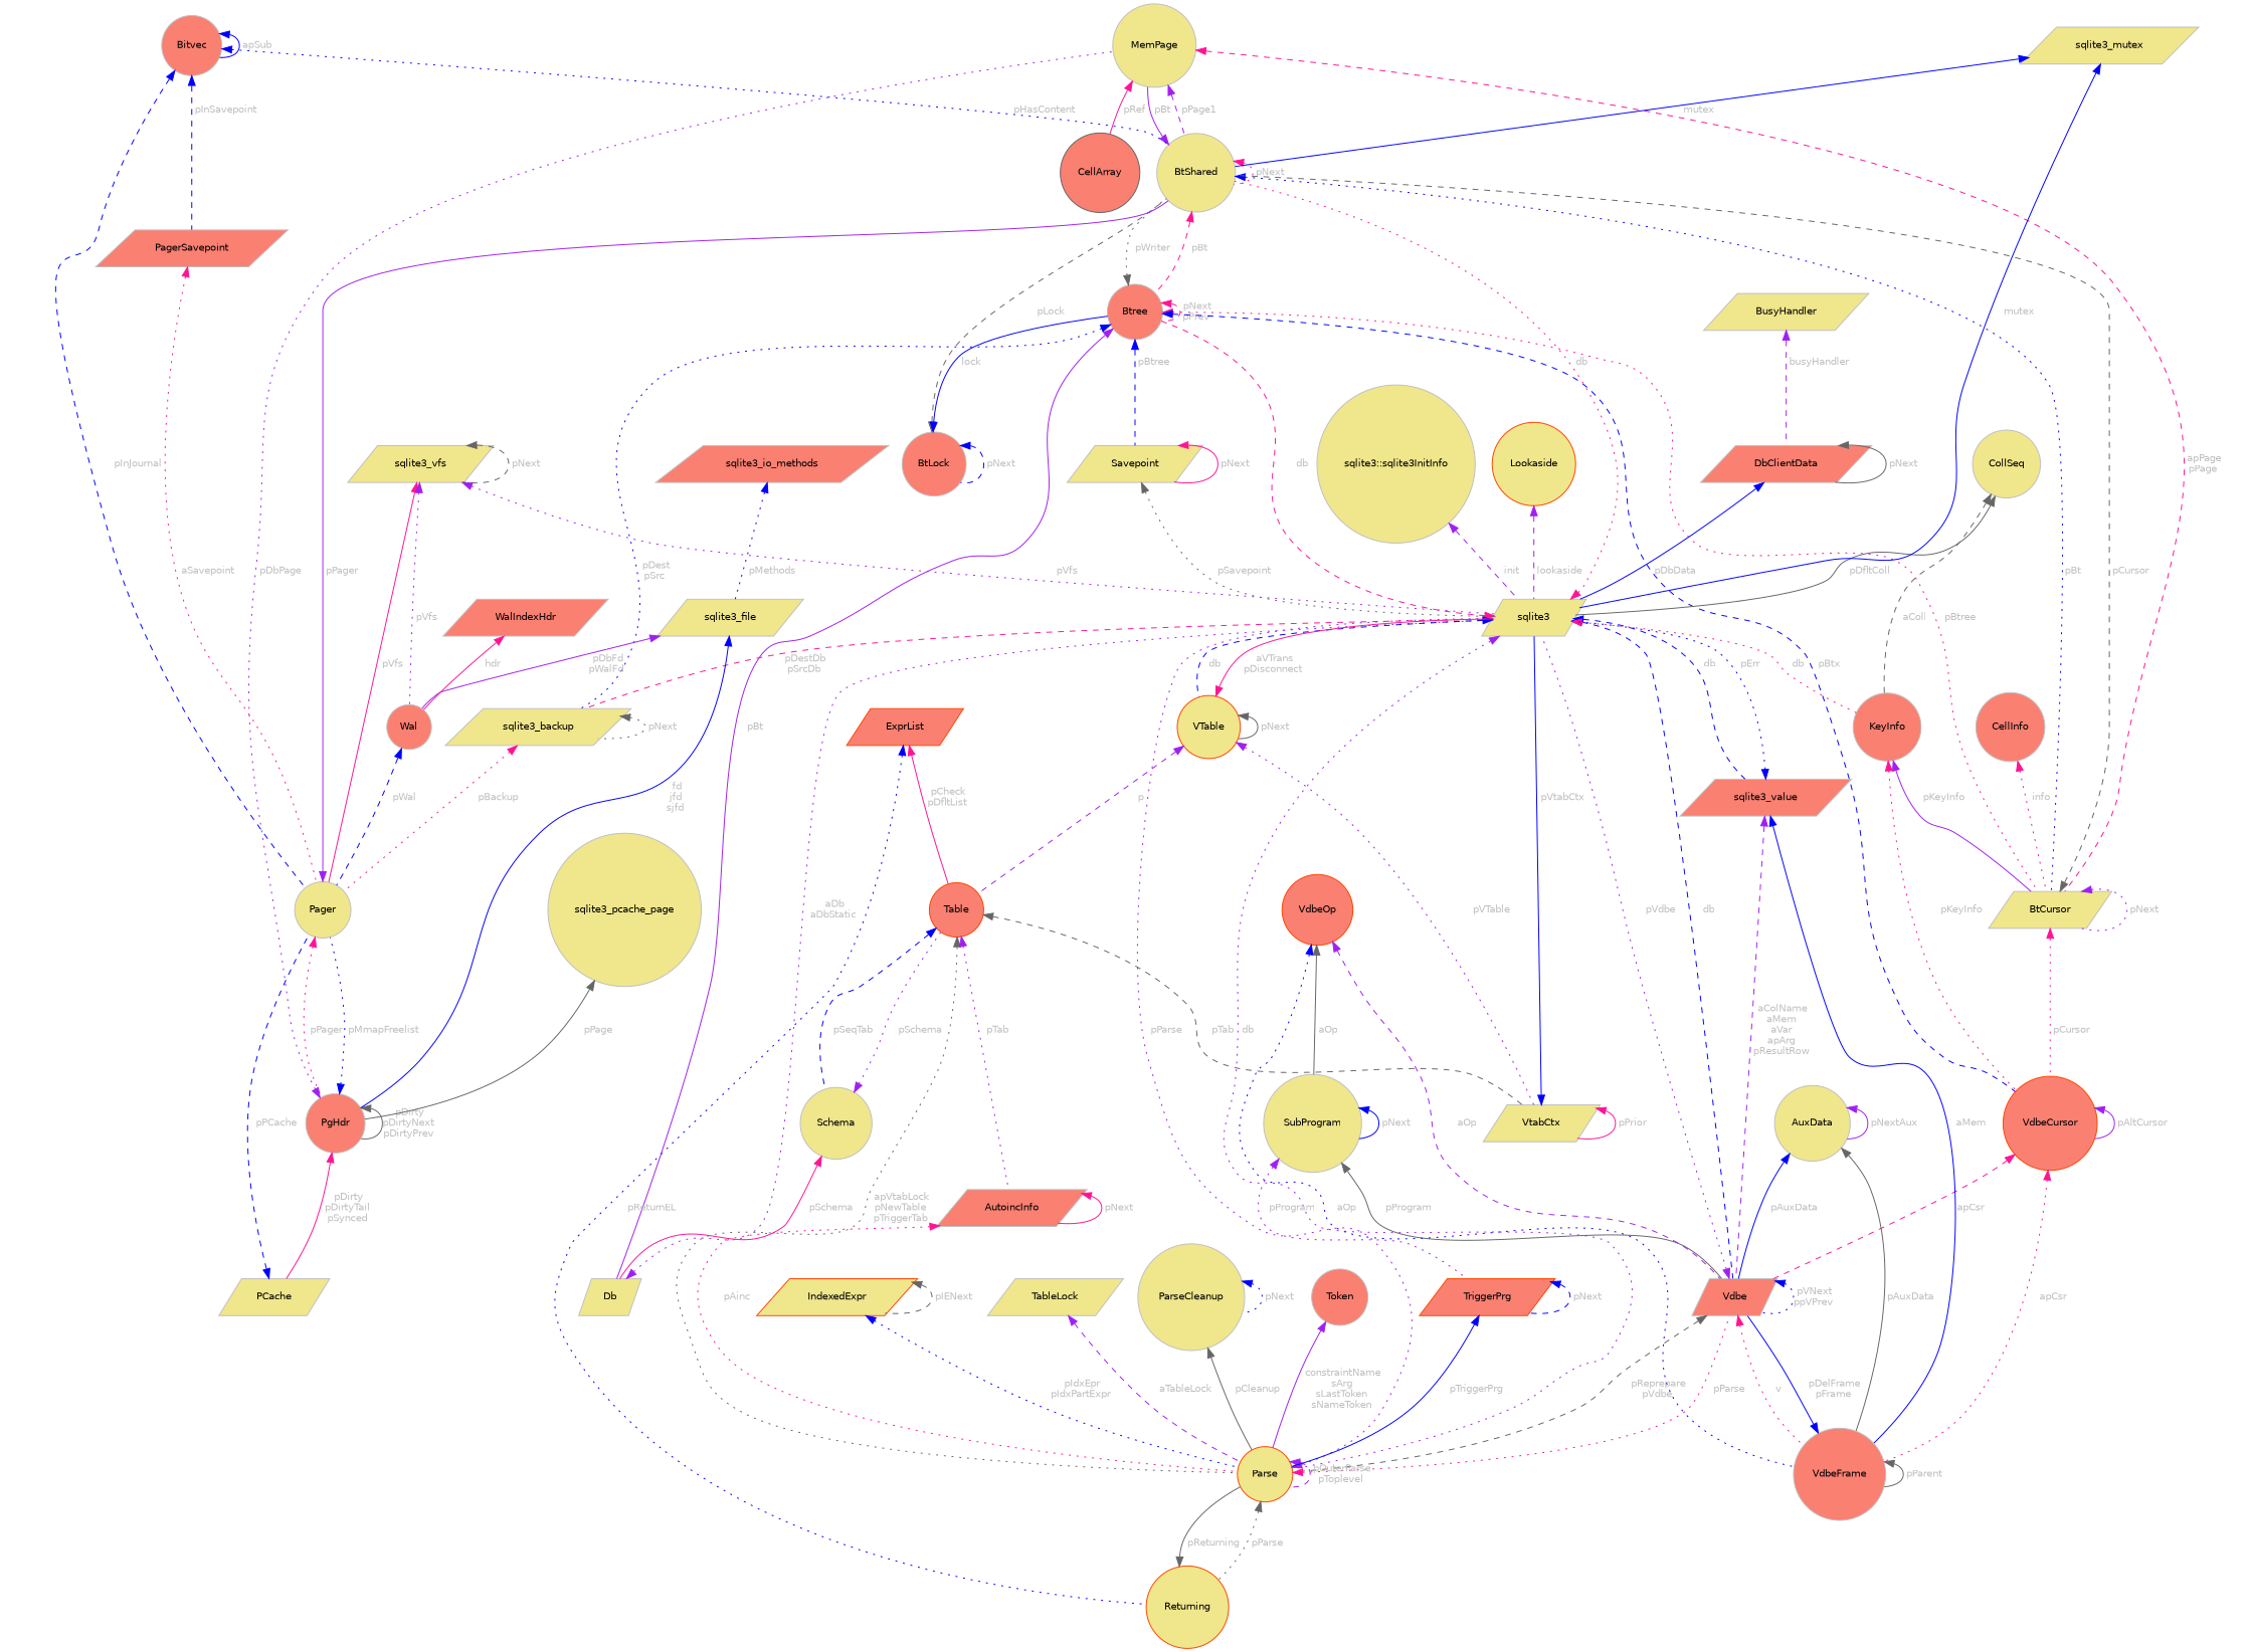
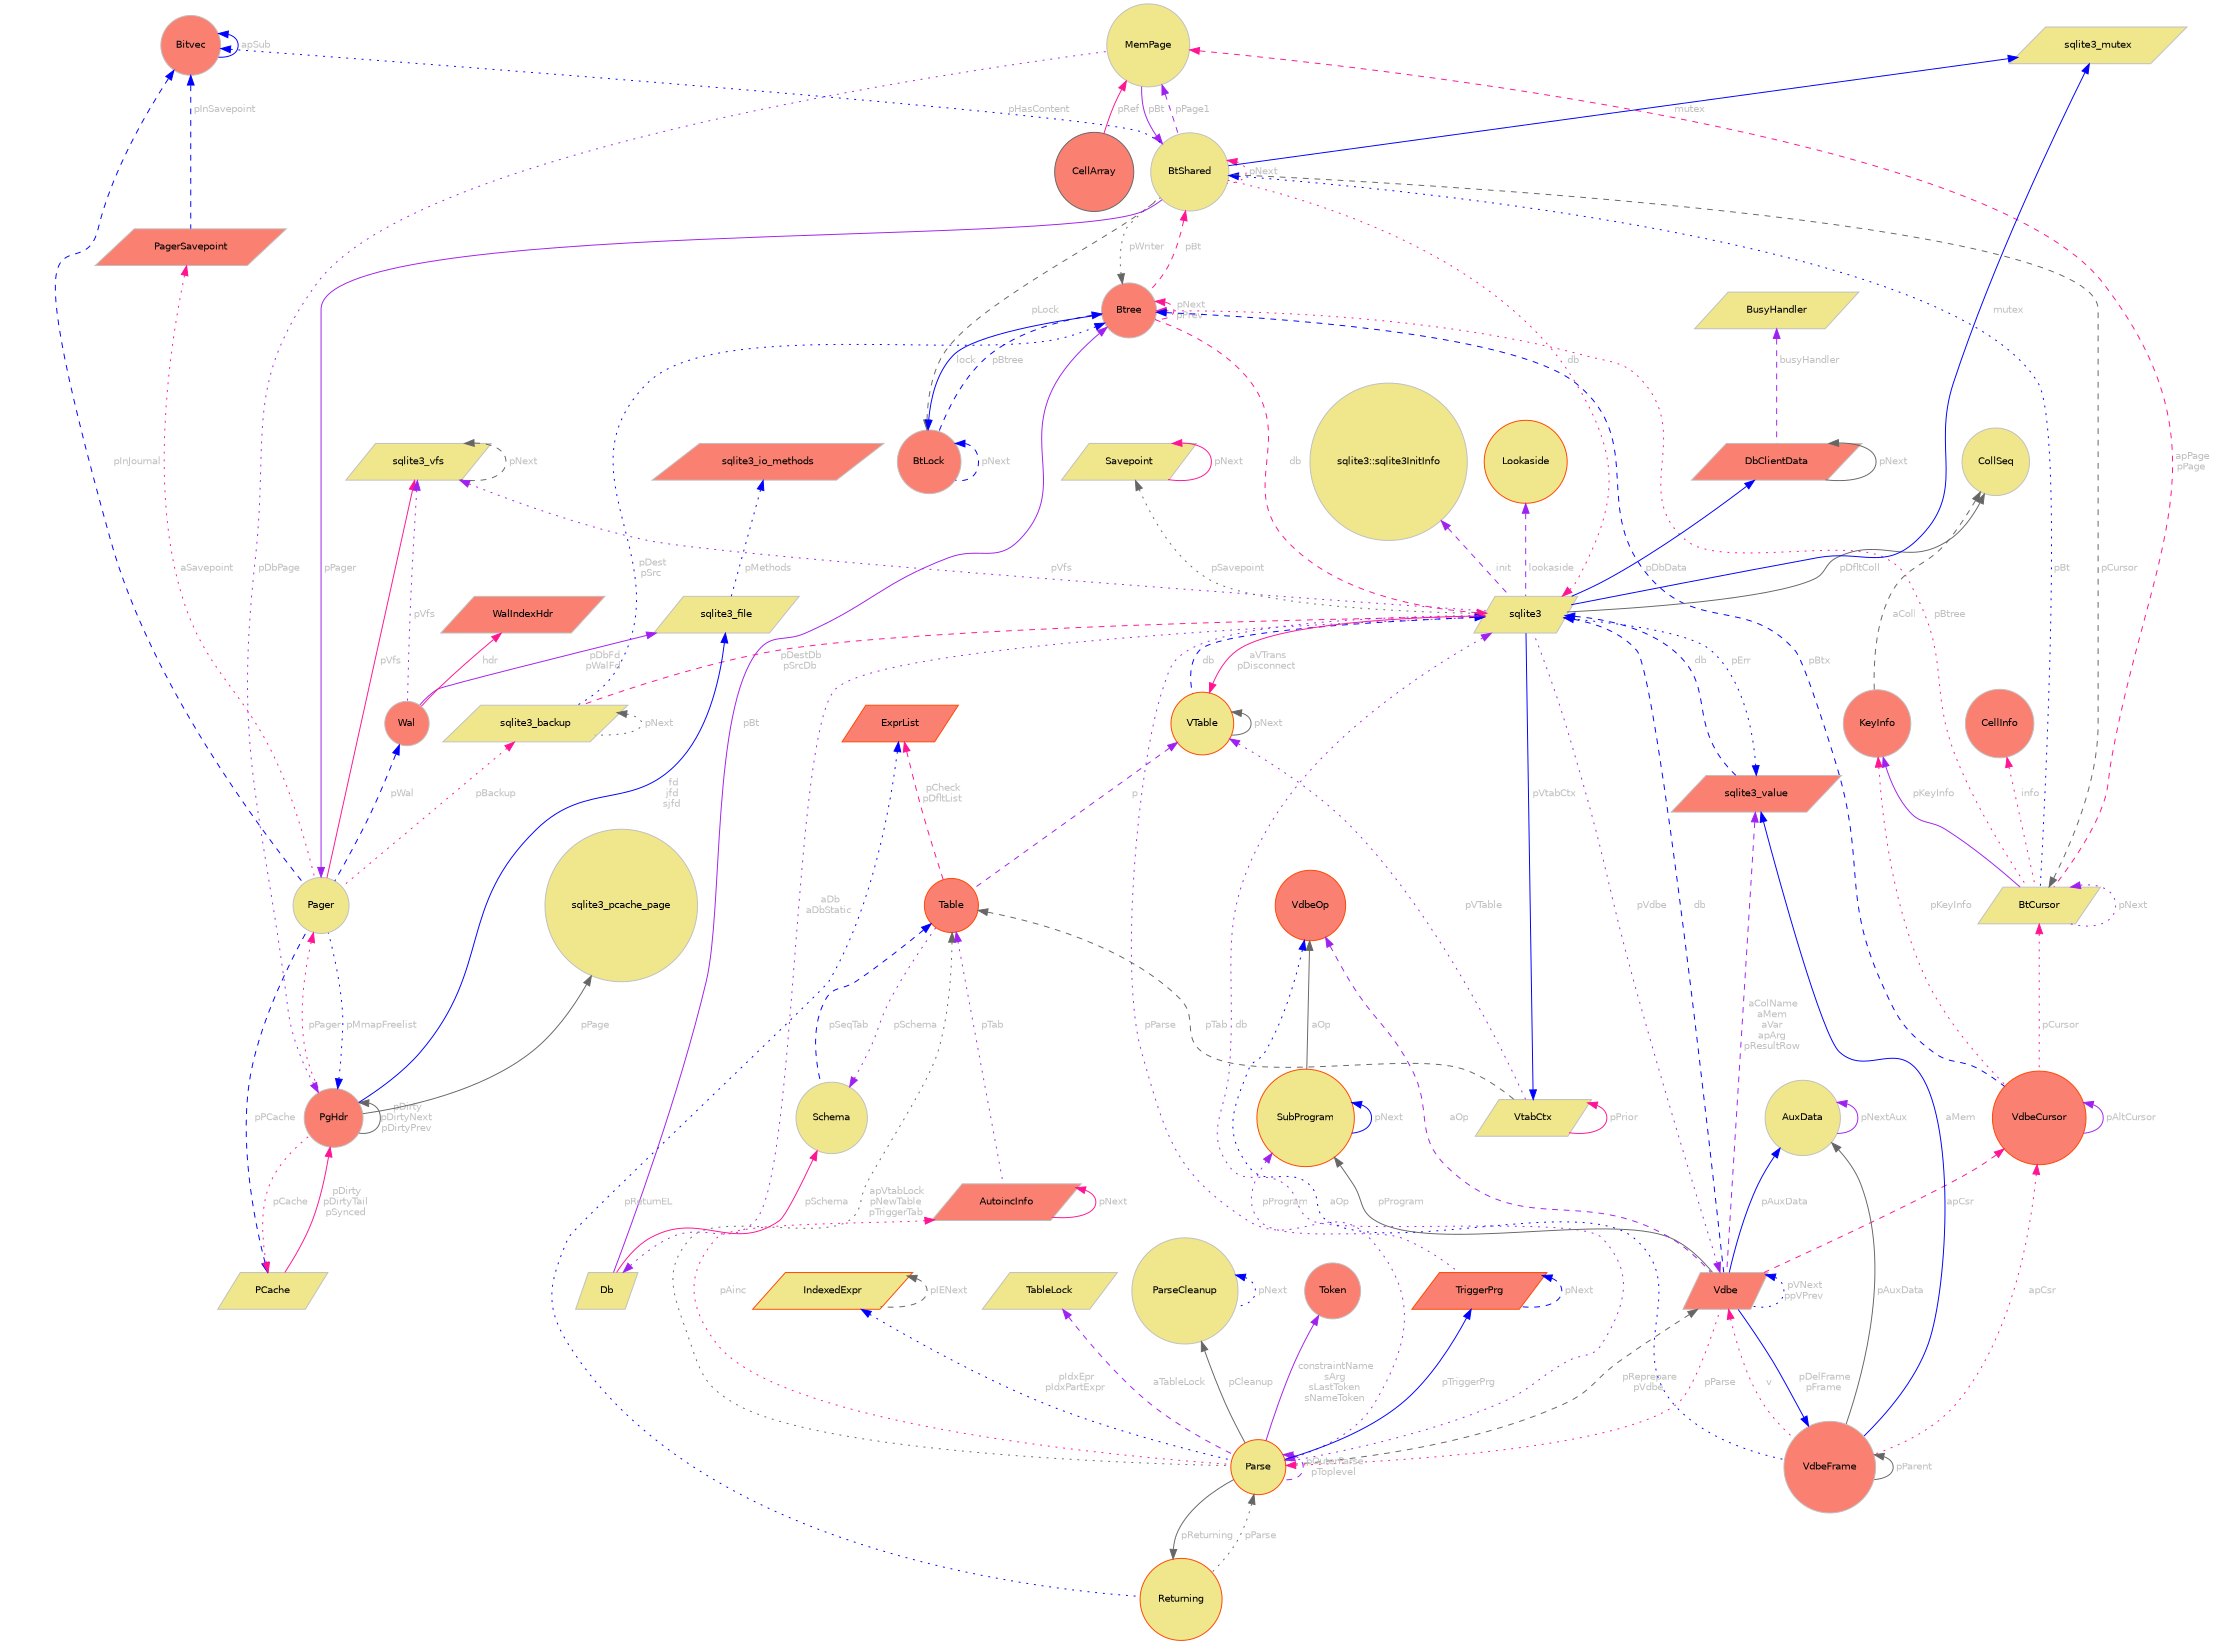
  digraph {
    rankdir=TB
    node [color=grey75 fillcolor=khaki fontname=Helvetica fontsize=10 shape=circle style=filled]
    edge [color=blue dir=back fontcolor=grey fontname=Helvetica fontsize=10 labelfontname=Helvetica labelfontsize=10 style=dotted]
    n1 [color=gray40 fillcolor=salmon fontcolor=black height=0.2 label=CellArray width=0.4]
    n2 [height=0.2 label=MemPage width=0.4]
    n3 [height=0.2 label=BtShared width=0.4]
    n4 [height=0.2 label=BtCursor shape=parallelogram width=0.4]
    n5 [fillcolor=salmon height=0.2 label=Btree width=0.4]
    n6 [color=orangered fillcolor=salmon height=0.2 label=VdbeCursor width=0.4]
    n7 [height=0.2 label=sqlite3_backup shape=parallelogram width=0.4]
    n8 [height=0.2 label=Db shape=parallelogram width=0.4]
    n9 [fillcolor=salmon height=0.2 label=BtLock width=0.4]
    n10 [height=0.2 label=Pager width=0.4]
    n11 [fillcolor=salmon height=0.2 label=PgHdr width=0.4]
    n12 [height=0.2 label=PCache shape=parallelogram width=0.4]
    n13 [height=0.2 label=sqlite3_vfs shape=parallelogram width=0.4]
    n14 [height=0.2 label=sqlite3 shape=parallelogram width=0.4]
    n15 [fillcolor=salmon height=0.2 label=Wal width=0.4]
    n16 [fillcolor=salmon height=0.2 label=Vdbe shape=parallelogram width=0.4]
    n17 [color=orangered height=0.2 label=Parse width=0.4]
    n18 [color=orangered height=0.2 label=VTable width=0.4]
    n19 [fillcolor=salmon height=0.2 label=sqlite3_value shape=parallelogram width=0.4]
    n20 [fillcolor=salmon height=0.2 label=KeyInfo width=0.4]
    n21 [fillcolor=salmon height=0.2 label=Bitvec width=0.4]
    n22 [fillcolor=salmon height=0.2 label=PagerSavepoint shape=parallelogram width=0.4]
    n23 [height=0.2 label=sqlite3_file shape=parallelogram width=0.4]
    n24 [fillcolor=salmon height=0.2 label=sqlite3_io_methods shape=parallelogram width=0.4]
    n25 [fillcolor=salmon height=0.2 label=VdbeFrame width=0.4]
    n26 [color=orangered height=0.2 label=Returning width=0.4]
    n27 [color=orangered fillcolor=salmon height=0.2 label=Table width=0.4]
    n28 [height=0.2 label=VtabCtx shape=parallelogram width=0.4]
    n29 [color=orangered fillcolor=salmon height=0.2 label=ExprList shape=parallelogram width=0.4]
    n30 [fillcolor=salmon height=0.2 label=AutoincInfo shape=parallelogram width=0.4]
    n31 [height=0.2 label=Schema width=0.4]
    n32 [color=orangered height=0.2 label=IndexedExpr shape=parallelogram width=0.4]
    n33 [height=0.2 label=TableLock shape=parallelogram width=0.4]
    n34 [color=orangered fillcolor=salmon height=0.2 label=TriggerPrg shape=parallelogram width=0.4]
-   n35 [height=0.2 label=SubProgram width=0.4]
+   n35 [color=orangered height=0.2 label=SubProgram width=0.4]
    n36 [color=orangered fillcolor=salmon height=0.2 label=VdbeOp width=0.4]
    n37 [height=0.2 label=ParseCleanup width=0.4]
    n38 [fillcolor=salmon height=0.2 label=Token width=0.4]
    n39 [fillcolor=salmon height=0.2 label=CellInfo width=0.4]
    n40 [height=0.2 label=CollSeq width=0.4]
    n41 [height=0.2 label=AuxData width=0.4]
    n42 [height=0.2 label=sqlite3_mutex shape=parallelogram width=0.4]
    n43 [height=0.2 label="sqlite3::sqlite3InitInfo" width=0.4]
    n44 [color=orangered height=0.2 label=Lookaside width=0.4]
    n45 [height=0.2 label=BusyHandler shape=parallelogram width=0.4]
    n46 [fillcolor=salmon height=0.2 label=DbClientData shape=parallelogram width=0.4]
    n47 [height=0.2 label=Savepoint shape=parallelogram width=0.4]
    n48 [height=0.2 label=sqlite3_pcache_page width=0.4]
    n49 [fillcolor=salmon height=0.2 label=WalIndexHdr shape=parallelogram width=0.4]
    n2 -> n1 [color=deeppink label=" pRef" style=solid]
    n2 -> n3 [color=purple label=" pPage1" style=dashed]
    n2 -> n4 [color=deeppink label=" apPage\npPage" style=dashed]
    n3 -> n2 [color=purple label=" pBt" style=solid]
    n3 -> n3 [color=deeppink label=" pNext"]
    n3 -> n4 [label=" pBt"]
    n3 -> n5 [color=deeppink label=" pBt" style=dashed]
    n4 -> n3 [color=gray40 label=" pCursor" style=dashed]
    n4 -> n4 [color=purple label=" pNext"]
    n4 -> n6 [color=deeppink label=" pCursor"]
    n5 -> n3 [color=gray40 label=" pWriter"]
    n5 -> n4 [color=deeppink label=" pBtree"]
    n5 -> n5 [color=deeppink label=" pNext\npPrev" style=dashed]
    n5 -> n6 [label=" pBtx" style=dashed]
    n5 -> n7 [label=" pDest\npSrc"]
    n5 -> n8 [color=purple label=" pBt" style=solid]
-   n5 -> n47 [label=" pBtree" style=dashed]
+   n5 -> n9 [label=" pBtree" style=dashed]
    n6 -> n6 [color=purple label=" pAltCursor" style=solid]
    n6 -> n16 [color=deeppink label=" apCsr" style=dashed]
    n6 -> n25 [color=deeppink label=" apCsr"]
    n7 -> n7 [color=gray40 label=" pNext"]
    n7 -> n10 [color=deeppink label=" pBackup"]
    n8 -> n14 [color=purple label=" aDb\naDbStatic"]
    n9 -> n3 [color=gray40 label=" pLock" style=dashed]
    n9 -> n5 [label=" lock" style=solid]
    n9 -> n9 [label=" pNext" style=dashed]
    n10 -> n3 [color=purple label=" pPager" style=solid]
    n10 -> n11 [color=deeppink label=" pPager"]
    n11 -> n2 [color=purple label=" pDbPage"]
    n11 -> n10 [label=" pMmapFreelist"]
    n11 -> n11 [color=gray40 label=" pDirty\npDirtyNext\npDirtyPrev" style=solid]
    n11 -> n12 [color=deeppink label=" pDirty\npDirtyTail\npSynced" style=solid]
    n12 -> n10 [label=" pPCache" style=dashed]
+   n12 -> n11 [color=deeppink label=" pCache"]
    n13 -> n10 [color=deeppink label=" pVfs" style=solid]
    n13 -> n13 [color=gray40 label=" pNext" style=dashed]
    n13 -> n14 [color=purple label=" pVfs"]
    n13 -> n15 [color=purple label=" pVfs"]
    n14 -> n3 [color=deeppink label=" db"]
    n14 -> n5 [color=deeppink label=" db" style=dashed]
    n14 -> n7 [color=deeppink label=" pDestDb\npSrcDb" style=dashed]
    n14 -> n16 [label=" db" style=dashed]
    n14 -> n17 [color=purple label=" db"]
    n14 -> n18 [label=" db" style=dashed]
    n14 -> n19 [label=" db" style=dashed]
-   n14 -> n20 [color=deeppink label=" db"]
    n15 -> n10 [label=" pWal" style=dashed]
    n16 -> n14 [color=purple label=" pVdbe"]
    n16 -> n16 [label=" pVNext\nppVPrev"]
    n16 -> n17 [color=gray40 label=" pReprepare\npVdbe" style=dashed]
    n16 -> n25 [color=deeppink label=" v"]
    n17 -> n14 [color=purple label=" pParse"]
    n17 -> n16 [color=deeppink label=" pParse"]
    n17 -> n17 [color=purple label=" pOuterParse\npToplevel" style=dashed]
    n17 -> n26 [color=gray40 label=" pParse"]
    n18 -> n14 [color=deeppink label=" aVTrans\npDisconnect" style=solid]
    n18 -> n18 [color=gray40 label=" pNext" style=solid]
    n18 -> n27 [color=purple label=" p" style=dashed]
    n18 -> n28 [color=purple label=" pVTable"]
    n19 -> n14 [label=" pErr"]
    n19 -> n16 [color=purple label=" aColName\naMem\naVar\napArg\npResultRow" style=dashed]
    n19 -> n25 [label=" aMem" style=solid]
    n20 -> n4 [color=purple label=" pKeyInfo" style=solid]
    n20 -> n6 [color=deeppink label=" pKeyInfo"]
    n21 -> n3 [label=" pHasContent"]
    n21 -> n10 [label=" pInJournal" style=dashed]
    n21 -> n21 [label=" apSub" style=solid]
    n21 -> n22 [label=" pInSavepoint" style=dashed]
    n22 -> n10 [color=deeppink label=" aSavepoint"]
    n23 -> n11 [label=" fd\njfd\nsjfd" style=solid]
    n23 -> n15 [color=purple label=" pDbFd\npWalFd" style=solid]
    n24 -> n23 [label=" pMethods"]
    n25 -> n16 [label=" pDelFrame\npFrame" style=solid]
    n25 -> n25 [color=gray40 label=" pParent" style=solid]
    n26 -> n17 [color=gray40 label=" pReturning" style=solid]
    n27 -> n17 [color=gray40 label=" apVtabLock\npNewTable\npTriggerTab"]
    n27 -> n28 [color=gray40 label=" pTab" style=dashed]
    n27 -> n30 [color=purple label=" pTab"]
    n27 -> n31 [label=" pSeqTab" style=dashed]
    n28 -> n14 [label=" pVtabCtx" style=solid]
    n28 -> n28 [color=deeppink label=" pPrior" style=solid]
    n29 -> n26 [label=" pReturnEL"]
-   n29 -> n27 [color=deeppink label=" pCheck\npDfltList" style=solid]
+   n29 -> n27 [color=deeppink label=" pCheck\npDfltList" style=dashed]
    n30 -> n17 [color=deeppink label=" pAinc"]
    n30 -> n30 [color=deeppink label=" pNext" style=solid]
    n31 -> n8 [color=deeppink label=" pSchema" style=solid]
    n31 -> n27 [color=purple label=" pSchema"]
    n32 -> n17 [label=" pIdxEpr\npIdxPartExpr"]
    n32 -> n32 [color=gray40 label=" pIENext" style=dashed]
    n33 -> n17 [color=purple label=" aTableLock" style=dashed]
    n34 -> n17 [label=" pTriggerPrg" style=solid]
    n34 -> n34 [label=" pNext" style=dashed]
    n35 -> n16 [color=gray40 label=" pProgram" style=solid]
    n35 -> n34 [color=purple label=" pProgram"]
    n35 -> n35 [label=" pNext" style=solid]
    n36 -> n16 [color=purple label=" aOp" style=dashed]
    n36 -> n25 [label=" aOp"]
    n36 -> n35 [color=gray40 label=" aOp" style=solid]
    n37 -> n17 [color=gray40 label=" pCleanup" style=solid]
    n37 -> n37 [label=" pNext"]
    n38 -> n17 [color=purple label=" constraintName\nsArg\nsLastToken\nsNameToken" style=solid]
    n39 -> n4 [color=deeppink label=" info"]
    n40 -> n14 [color=gray40 label=" pDfltColl" style=solid]
    n40 -> n20 [color=gray40 label=" aColl" style=dashed]
    n41 -> n16 [label=" pAuxData" style=solid]
    n41 -> n25 [color=gray40 label=" pAuxData" style=solid]
    n41 -> n41 [color=purple label=" pNextAux" style=solid]
    n42 -> n3 [label=" mutex" style=solid]
    n42 -> n14 [label=" mutex" style=solid]
    n43 -> n14 [color=purple label=" init" style=dashed]
    n44 -> n14 [color=purple label=" lookaside" style=dashed]
    n45 -> n46 [color=purple label=" busyHandler" style=dashed]
    n46 -> n14 [label=" pDbData" style=solid]
    n46 -> n46 [color=gray40 label=" pNext" style=solid]
    n47 -> n14 [color=gray40 label=" pSavepoint"]
    n47 -> n47 [color=deeppink label=" pNext" style=solid]
    n48 -> n11 [color=gray40 label=" pPage" style=solid]
    n49 -> n15 [color=deeppink label=" hdr" style=solid]
  }
